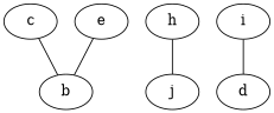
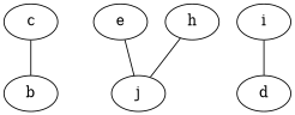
  graph {
    c
    b
    e
    j
    i
    d
    h
    c -- b
-   e -- b
+   e -- j
    i -- d
    h -- j
  }
